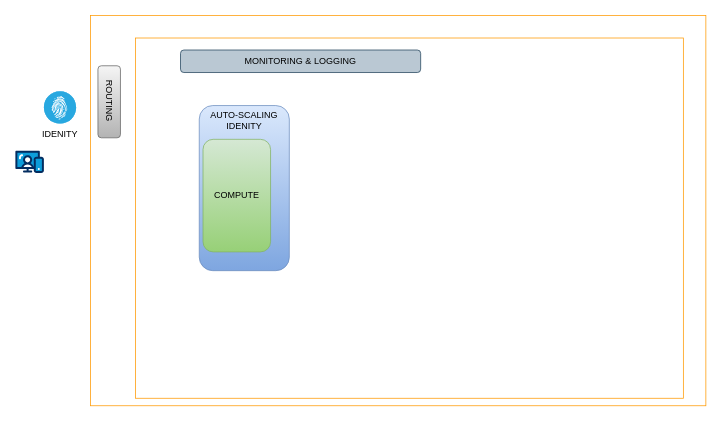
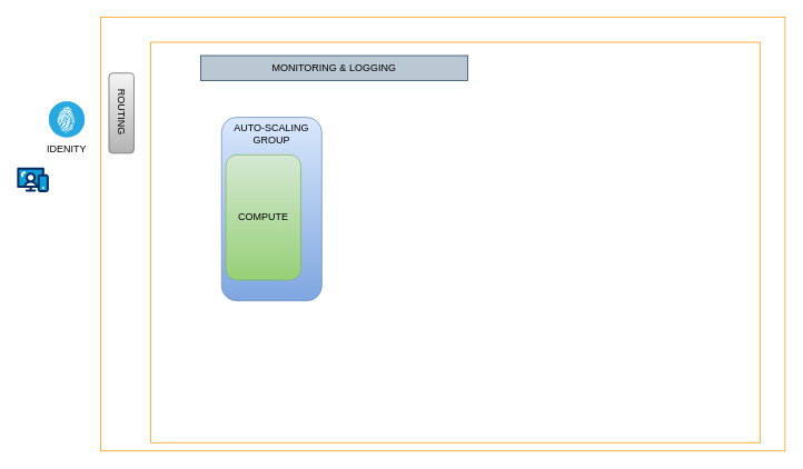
  <mxCell id="0" />
  <mxCell id="1" parent="0" />
  <mxCell id="2" value="" style="outlineConnect=0;gradientColor=none;html=1;whiteSpace=wrap;fontSize=12;fontStyle=0;strokeColor=#FF9900;fillColor=none;verticalAlign=top;align=center;fontColor=#FF9900;dashed=0;spacingTop=3;" vertex="1" parent="1"><mxGeometry x="120" y="20" width="820" height="520" as="geometry" /></mxCell>
  <mxCell id="3" value="" style="verticalLabelPosition=bottom;aspect=fixed;html=1;shape=mxgraph.salesforce.web;" vertex="1" parent="1"><mxGeometry x="20" y="200" width="37.97" height="30" as="geometry" /></mxCell>
  <mxCell id="4" value="IDENITY" style="fillColor=#28A8E0;verticalLabelPosition=bottom;sketch=0;html=1;strokeColor=#ffffff;verticalAlign=top;align=center;points=[[0.145,0.145,0],[0.5,0,0],[0.855,0.145,0],[1,0.5,0],[0.855,0.855,0],[0.5,1,0],[0.145,0.855,0],[0,0.5,0]];pointerEvents=1;shape=mxgraph.cisco_safe.compositeIcon;bgIcon=ellipse;resIcon=mxgraph.cisco_safe.capability.identity_authorization;" vertex="1" parent="1"><mxGeometry x="57.97" y="121" width="43" height="43" as="geometry" /></mxCell>
  <mxCell id="5" value="" style="outlineConnect=0;gradientColor=none;html=1;whiteSpace=wrap;fontSize=12;fontStyle=0;strokeColor=#FF9900;fillColor=none;verticalAlign=top;align=center;fontColor=#FF9900;dashed=0;spacingTop=3;" vertex="1" parent="1"><mxGeometry x="180" y="50" width="730" height="480" as="geometry" /></mxCell>
- <mxCell id="6" value="MONITORING &amp;amp; LOGGING" style="rounded=1;whiteSpace=wrap;html=1;fillColor=#bac8d3;strokeColor=#23445d;" vertex="1" parent="1"><mxGeometry x="240" y="66" width="320" height="30" as="geometry" /></mxCell>
- <mxCell id="7" value="&lt;span style=&quot;background-color: transparent; color: light-dark(rgb(0, 0, 0), rgb(255, 255, 255));&quot;&gt;AUTO-SCALING&lt;/span&gt;&lt;br&gt;&lt;span style=&quot;background-color: transparent; color: light-dark(rgb(0, 0, 0), rgb(255, 255, 255));&quot;&gt;IDENITY&lt;/span&gt;" style="rounded=1;whiteSpace=wrap;html=1;labelPosition=center;verticalLabelPosition=top;align=center;verticalAlign=bottom;spacingTop=6;spacing=-35;fillColor=#dae8fc;strokeColor=#6c8ebf;gradientColor=#7ea6e0;" vertex="1" parent="1"><mxGeometry x="265" y="140" width="120" height="220" as="geometry" /></mxCell>
+ <mxCell id="6" value="MONITORING &amp;amp; LOGGING" style="whiteSpace=wrap;html=1;fillColor=#bac8d3;strokeColor=#23445d;rounded=0;" vertex="1" parent="1"><mxGeometry x="240" y="66" width="320" height="30" as="geometry" /></mxCell>
+ <mxCell id="7" value="&lt;span style=&quot;background-color: transparent; color: light-dark(rgb(0, 0, 0), rgb(255, 255, 255));&quot;&gt;AUTO-SCALING&lt;/span&gt;&lt;br&gt;&lt;span style=&quot;background-color: transparent; color: light-dark(rgb(0, 0, 0), rgb(255, 255, 255));&quot;&gt;GROUP&lt;/span&gt;" style="rounded=1;whiteSpace=wrap;html=1;labelPosition=center;verticalLabelPosition=top;align=center;verticalAlign=bottom;spacingTop=6;spacing=-35;fillColor=#dae8fc;strokeColor=#6c8ebf;gradientColor=#7ea6e0;" vertex="1" parent="1"><mxGeometry x="265" y="140" width="120" height="220" as="geometry" /></mxCell>
  <mxCell id="8" value="ROUTING&amp;nbsp;" style="rounded=1;whiteSpace=wrap;html=1;textDirection=vertical-lr;fillColor=#f5f5f5;gradientColor=#b3b3b3;strokeColor=#666666;" vertex="1" parent="1"><mxGeometry x="130" y="87" width="30" height="96" as="geometry" /></mxCell>
  <mxCell id="9" value="COMPUTE" style="rounded=1;whiteSpace=wrap;html=1;fillColor=#d5e8d4;gradientColor=#97d077;strokeColor=#82b366;" vertex="1" parent="1"><mxGeometry x="270" y="185" width="90" height="150" as="geometry" /></mxCell>
